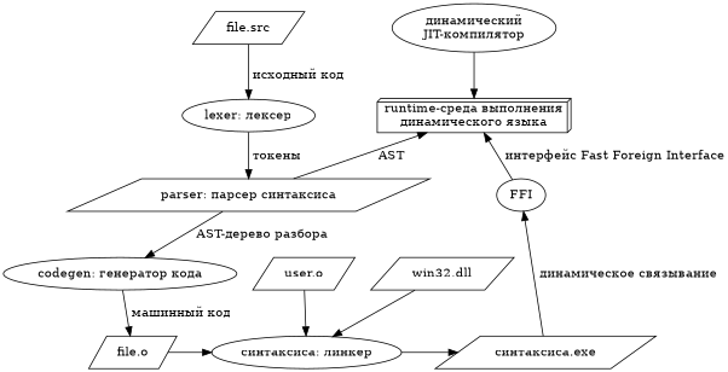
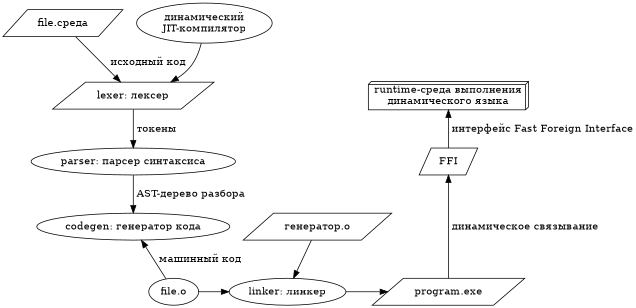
  digraph {
-   n1 [label="lexer: лексер"]
+   n1 [label="lexer: лексер" shape=parallelogram]
    n2 [label="runtime-среда выполнения\nдинамического языка" shape=box3d]
-   n3 [label="parser: парсер синтаксиса" shape=parallelogram]
-   FFI
-   "file.o" [shape=parallelogram]
-   n6 [label="синтаксиса: линкер"]
-   "program.exe" [shape=parallelogram label="синтаксиса.exe"]
-   "file.src" [shape=parallelogram]
+   n3 [label="parser: парсер синтаксиса"]
+   FFI [shape=parallelogram]
+   "file.o" [shape=ellipse]
+   n6 [label="linker: линкер"]
+   "program.exe" [shape=parallelogram]
+   "file.src" [shape=parallelogram label="file.среда"]
    n9 [label="динамический\nJIT-компилятор"]
    n10 [label="codegen: генератор кода"]
-   "user.o" [shape=parallelogram]
-   "win32.dll" [shape=parallelogram]
+   "user.o" [shape=parallelogram label="генератор.o"]
    subgraph sub_1 {
      rank=same
      n1
      n2
    }
    subgraph sub_2 {
      rank=same
      n3
      FFI
    }
    subgraph sub_3 {
      rank=same
      "file.o"
      n6
      "program.exe"
    }
    subgraph sub_4 {
      rank=same
      "file.src"
      n9
    }
    subgraph sub_5 {
      rank=same
      n10
      "user.o"
-     "win32.dll"
    }
    n1 -> n3 [label="\ токены"]
-   n3 -> n2 [label="\ AST"]
    n3 -> n10 [label="\ AST-дерево разбора"]
    FFI -> n2 [label="\ интерфейс Fast Foreign Interface"]
    "file.o" -> n6
    n6 -> "program.exe"
    "program.exe" -> FFI [label="\ динамическое связывание"]
    "file.src" -> n1 [label="\ исходный код"]
-   n9 -> n2
-   n10 -> "file.o" [label="\ машинный код"]
+   n9 -> n1
+   "file.o" -> n10 [label="\ машинный код"]
    "user.o" -> n6
-   "win32.dll" -> n6
  }
